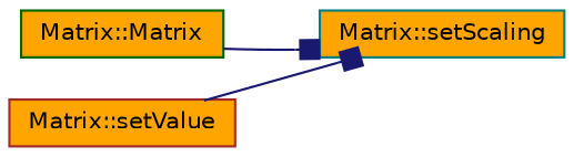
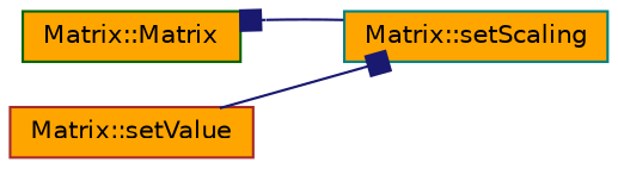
  digraph {
    rankdir=LR
    node [fillcolor=orange fontname=Helvetica fontsize=10 shape=record style=filled]
    edge [arrowhead=box color=midnightblue fontname=Helvetica fontsize=10 labelfontname=Helvetica labelfontsize=10 style=solid]
    n1 [color=darkgreen fontcolor=black height=0.2 label="Matrix::Matrix" width=0.4]
    n2 [color=teal height=0.2 label="Matrix::setScaling" width=0.4]
    n3 [color=brown height=0.2 label="Matrix::setValue" width=0.4]
-   n1 -> n2
+   n2 -> n1
    n3 -> n2
  }
